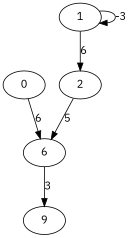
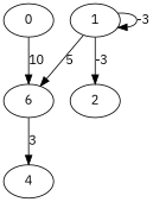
  digraph {
    fontname="IBM Plex Sans"
    node [fontname="IBM Plex Sans"]
    edge [fontname="IBM Plex Sans"]
    n1 [label=6]
    0
    1
    2
-   4 [label=9]
+   4
    n1 -> 4 [label=3]
-   0 -> n1 [label=6]
+   0 -> n1 [label=10]
    1 -> 1 [label=-3]
-   1 -> 2 [label=6]
-   2 -> n1 [label=5]
+   1 -> 2 [label=-3]
+   1 -> n1 [label=5]
  }
